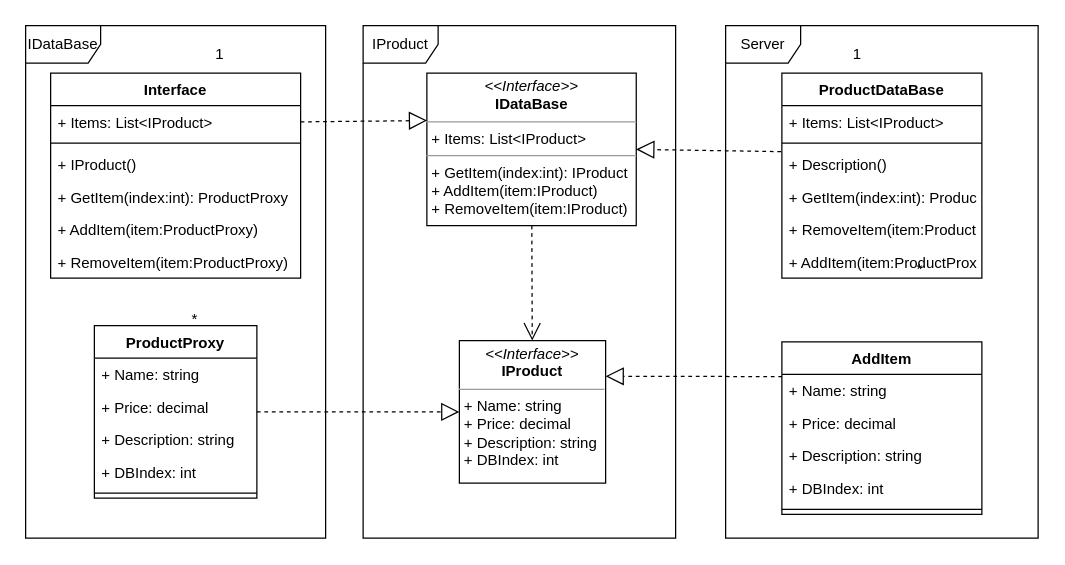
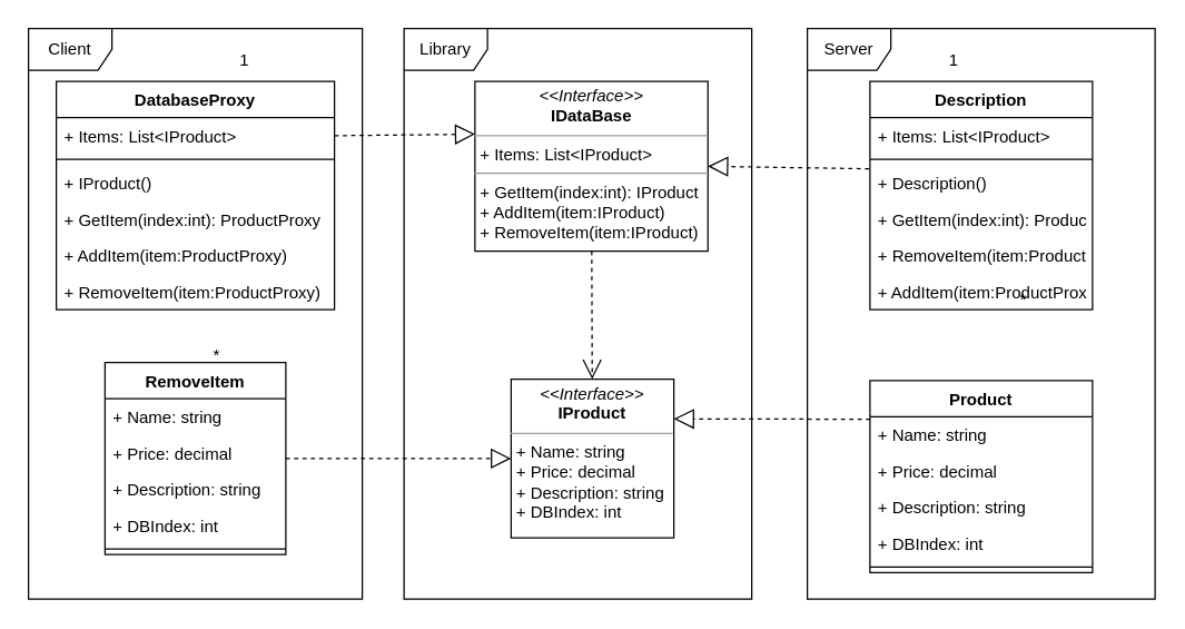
  <mxCell id="0" />
  <mxCell id="1" parent="0" />
  <mxCell id="2" value="Server" style="shape=umlFrame;whiteSpace=wrap;html=1;" parent="1" vertex="1"><mxGeometry x="580" y="20" width="250" height="410" as="geometry" /></mxCell>
- <mxCell id="3" value="IDataBase" style="shape=umlFrame;whiteSpace=wrap;html=1;" parent="1" vertex="1"><mxGeometry x="20" y="20" width="240" height="410" as="geometry" /></mxCell>
- <mxCell id="4" value="IProduct" style="shape=umlFrame;whiteSpace=wrap;html=1;" parent="1" vertex="1"><mxGeometry x="290" y="20" width="250" height="410" as="geometry" /></mxCell>
+ <mxCell id="3" value="Client" style="shape=umlFrame;whiteSpace=wrap;html=1;" parent="1" vertex="1"><mxGeometry x="20" y="20" width="240" height="410" as="geometry" /></mxCell>
+ <mxCell id="4" value="Library" style="shape=umlFrame;whiteSpace=wrap;html=1;" parent="1" vertex="1"><mxGeometry x="290" y="20" width="250" height="410" as="geometry" /></mxCell>
  <mxCell id="5" value="&lt;p style=&quot;margin:0px;margin-top:4px;text-align:center;&quot;&gt;&lt;i&gt;&amp;lt;&amp;lt;Interface&amp;gt;&amp;gt;&lt;/i&gt;&lt;br&gt;&lt;b&gt;IProduct&lt;/b&gt;&lt;/p&gt;&lt;hr size=&quot;1&quot;&gt;&lt;p style=&quot;margin:0px;margin-left:4px;&quot;&gt;+ Name: string&lt;br&gt;+ Price: decimal&lt;/p&gt;&lt;p style=&quot;margin:0px;margin-left:4px;&quot;&gt;+ Description: string&lt;/p&gt;&lt;p style=&quot;margin:0px;margin-left:4px;&quot;&gt;+ DBIndex: int&lt;/p&gt;" style="verticalAlign=top;align=left;overflow=fill;fontSize=12;fontFamily=Helvetica;html=1;" parent="1" vertex="1"><mxGeometry x="367" y="272" width="117" height="114" as="geometry" /></mxCell>
- <mxCell id="6" value="Interface" style="swimlane;fontStyle=1;align=center;verticalAlign=top;childLayout=stackLayout;horizontal=1;startSize=26;horizontalStack=0;resizeParent=1;resizeParentMax=0;resizeLast=0;collapsible=1;marginBottom=0;" parent="1" vertex="1"><mxGeometry x="40" y="58" width="200" height="164" as="geometry" /></mxCell>
+ <mxCell id="6" value="DatabaseProxy" style="swimlane;fontStyle=1;align=center;verticalAlign=top;childLayout=stackLayout;horizontal=1;startSize=26;horizontalStack=0;resizeParent=1;resizeParentMax=0;resizeLast=0;collapsible=1;marginBottom=0;" parent="1" vertex="1"><mxGeometry x="40" y="58" width="200" height="164" as="geometry" /></mxCell>
  <mxCell id="7" value="+ Items: List&lt;IProduct&gt;" style="text;strokeColor=none;fillColor=none;align=left;verticalAlign=top;spacingLeft=4;spacingRight=4;overflow=hidden;rotatable=0;points=[[0,0.5],[1,0.5]];portConstraint=eastwest;" parent="6" vertex="1"><mxGeometry y="26" width="200" height="26" as="geometry" /></mxCell>
  <mxCell id="8" value="" style="line;strokeWidth=1;fillColor=none;align=left;verticalAlign=middle;spacingTop=-1;spacingLeft=3;spacingRight=3;rotatable=0;labelPosition=right;points=[];portConstraint=eastwest;strokeColor=inherit;" parent="6" vertex="1"><mxGeometry y="52" width="200" height="8" as="geometry" /></mxCell>
  <mxCell id="9" value="+ IProduct()" style="text;strokeColor=none;fillColor=none;align=left;verticalAlign=top;spacingLeft=4;spacingRight=4;overflow=hidden;rotatable=0;points=[[0,0.5],[1,0.5]];portConstraint=eastwest;" parent="6" vertex="1"><mxGeometry y="60" width="200" height="26" as="geometry" /></mxCell>
  <mxCell id="10" value="+ GetItem(index:int): ProductProxy" style="text;strokeColor=none;fillColor=none;align=left;verticalAlign=top;spacingLeft=4;spacingRight=4;overflow=hidden;rotatable=0;points=[[0,0.5],[1,0.5]];portConstraint=eastwest;" parent="6" vertex="1"><mxGeometry y="86" width="200" height="26" as="geometry" /></mxCell>
  <mxCell id="11" value="+ AddItem(item:ProductProxy)" style="text;strokeColor=none;fillColor=none;align=left;verticalAlign=top;spacingLeft=4;spacingRight=4;overflow=hidden;rotatable=0;points=[[0,0.5],[1,0.5]];portConstraint=eastwest;" parent="6" vertex="1"><mxGeometry y="112" width="200" height="26" as="geometry" /></mxCell>
  <mxCell id="12" value="+ RemoveItem(item:ProductProxy)" style="text;strokeColor=none;fillColor=none;align=left;verticalAlign=top;spacingLeft=4;spacingRight=4;overflow=hidden;rotatable=0;points=[[0,0.5],[1,0.5]];portConstraint=eastwest;" parent="6" vertex="1"><mxGeometry y="138" width="200" height="26" as="geometry" /></mxCell>
- <mxCell id="13" value="ProductDataBase" style="swimlane;fontStyle=1;align=center;verticalAlign=top;childLayout=stackLayout;horizontal=1;startSize=26;horizontalStack=0;resizeParent=1;resizeParentMax=0;resizeLast=0;collapsible=1;marginBottom=0;" parent="1" vertex="1"><mxGeometry x="625" y="58" width="160" height="164" as="geometry" /></mxCell>
+ <mxCell id="13" value="Description" style="swimlane;fontStyle=1;align=center;verticalAlign=top;childLayout=stackLayout;horizontal=1;startSize=26;horizontalStack=0;resizeParent=1;resizeParentMax=0;resizeLast=0;collapsible=1;marginBottom=0;" parent="1" vertex="1"><mxGeometry x="625" y="58" width="160" height="164" as="geometry" /></mxCell>
  <mxCell id="14" value="+ Items: List&lt;IProduct&gt;" style="text;strokeColor=none;fillColor=none;align=left;verticalAlign=top;spacingLeft=4;spacingRight=4;overflow=hidden;rotatable=0;points=[[0,0.5],[1,0.5]];portConstraint=eastwest;" parent="13" vertex="1"><mxGeometry y="26" width="160" height="26" as="geometry" /></mxCell>
  <mxCell id="15" value="" style="line;strokeWidth=1;fillColor=none;align=left;verticalAlign=middle;spacingTop=-1;spacingLeft=3;spacingRight=3;rotatable=0;labelPosition=right;points=[];portConstraint=eastwest;strokeColor=inherit;" parent="13" vertex="1"><mxGeometry y="52" width="160" height="8" as="geometry" /></mxCell>
  <mxCell id="16" value="+ Description()" style="text;strokeColor=none;fillColor=none;align=left;verticalAlign=top;spacingLeft=4;spacingRight=4;overflow=hidden;rotatable=0;points=[[0,0.5],[1,0.5]];portConstraint=eastwest;" parent="13" vertex="1"><mxGeometry y="60" width="160" height="26" as="geometry" /></mxCell>
  <mxCell id="17" value="+ GetItem(index:int): ProductProxy" style="text;strokeColor=none;fillColor=none;align=left;verticalAlign=top;spacingLeft=4;spacingRight=4;overflow=hidden;rotatable=0;points=[[0,0.5],[1,0.5]];portConstraint=eastwest;" parent="13" vertex="1"><mxGeometry y="86" width="160" height="26" as="geometry" /></mxCell>
  <mxCell id="18" value="+ RemoveItem(item:ProductProxy)" style="text;strokeColor=none;fillColor=none;align=left;verticalAlign=top;spacingLeft=4;spacingRight=4;overflow=hidden;rotatable=0;points=[[0,0.5],[1,0.5]];portConstraint=eastwest;" parent="13" vertex="1"><mxGeometry y="112" width="160" height="26" as="geometry" /></mxCell>
  <mxCell id="19" value="+ AddItem(item:ProductProxy)" style="text;strokeColor=none;fillColor=none;align=left;verticalAlign=top;spacingLeft=4;spacingRight=4;overflow=hidden;rotatable=0;points=[[0,0.5],[1,0.5]];portConstraint=eastwest;" parent="13" vertex="1"><mxGeometry y="138" width="160" height="26" as="geometry" /></mxCell>
- <mxCell id="20" value="ProductProxy" style="swimlane;fontStyle=1;align=center;verticalAlign=top;childLayout=stackLayout;horizontal=1;startSize=26;horizontalStack=0;resizeParent=1;resizeParentMax=0;resizeLast=0;collapsible=1;marginBottom=0;" parent="1" vertex="1"><mxGeometry x="75" y="260" width="130" height="138" as="geometry" /></mxCell>
+ <mxCell id="20" value="RemoveItem" style="swimlane;fontStyle=1;align=center;verticalAlign=top;childLayout=stackLayout;horizontal=1;startSize=26;horizontalStack=0;resizeParent=1;resizeParentMax=0;resizeLast=0;collapsible=1;marginBottom=0;" parent="1" vertex="1"><mxGeometry x="75" y="260" width="130" height="138" as="geometry" /></mxCell>
  <mxCell id="21" value="+ Name: string" style="text;strokeColor=none;fillColor=none;align=left;verticalAlign=top;spacingLeft=4;spacingRight=4;overflow=hidden;rotatable=0;points=[[0,0.5],[1,0.5]];portConstraint=eastwest;" parent="20" vertex="1"><mxGeometry y="26" width="130" height="26" as="geometry" /></mxCell>
  <mxCell id="22" value="+ Price: decimal" style="text;strokeColor=none;fillColor=none;align=left;verticalAlign=top;spacingLeft=4;spacingRight=4;overflow=hidden;rotatable=0;points=[[0,0.5],[1,0.5]];portConstraint=eastwest;" parent="20" vertex="1"><mxGeometry y="52" width="130" height="26" as="geometry" /></mxCell>
  <mxCell id="23" value="+ Description: string" style="text;strokeColor=none;fillColor=none;align=left;verticalAlign=top;spacingLeft=4;spacingRight=4;overflow=hidden;rotatable=0;points=[[0,0.5],[1,0.5]];portConstraint=eastwest;" parent="20" vertex="1"><mxGeometry y="78" width="130" height="26" as="geometry" /></mxCell>
  <mxCell id="24" value="+ DBIndex: int" style="text;strokeColor=none;fillColor=none;align=left;verticalAlign=top;spacingLeft=4;spacingRight=4;overflow=hidden;rotatable=0;points=[[0,0.5],[1,0.5]];portConstraint=eastwest;" parent="20" vertex="1"><mxGeometry y="104" width="130" height="26" as="geometry" /></mxCell>
  <mxCell id="25" value="" style="line;strokeWidth=1;fillColor=none;align=left;verticalAlign=middle;spacingTop=-1;spacingLeft=3;spacingRight=3;rotatable=0;labelPosition=right;points=[];portConstraint=eastwest;strokeColor=inherit;" parent="20" vertex="1"><mxGeometry y="130" width="130" height="8" as="geometry" /></mxCell>
- <mxCell id="26" value="AddItem" style="swimlane;fontStyle=1;align=center;verticalAlign=top;childLayout=stackLayout;horizontal=1;startSize=26;horizontalStack=0;resizeParent=1;resizeParentMax=0;resizeLast=0;collapsible=1;marginBottom=0;" parent="1" vertex="1"><mxGeometry x="625" y="273" width="160" height="138" as="geometry" /></mxCell>
+ <mxCell id="26" value="Product" style="swimlane;fontStyle=1;align=center;verticalAlign=top;childLayout=stackLayout;horizontal=1;startSize=26;horizontalStack=0;resizeParent=1;resizeParentMax=0;resizeLast=0;collapsible=1;marginBottom=0;" parent="1" vertex="1"><mxGeometry x="625" y="273" width="160" height="138" as="geometry" /></mxCell>
  <mxCell id="27" value="+ Name: string" style="text;strokeColor=none;fillColor=none;align=left;verticalAlign=top;spacingLeft=4;spacingRight=4;overflow=hidden;rotatable=0;points=[[0,0.5],[1,0.5]];portConstraint=eastwest;" parent="26" vertex="1"><mxGeometry y="26" width="160" height="26" as="geometry" /></mxCell>
  <mxCell id="28" value="+ Price: decimal" style="text;strokeColor=none;fillColor=none;align=left;verticalAlign=top;spacingLeft=4;spacingRight=4;overflow=hidden;rotatable=0;points=[[0,0.5],[1,0.5]];portConstraint=eastwest;" parent="26" vertex="1"><mxGeometry y="52" width="160" height="26" as="geometry" /></mxCell>
  <mxCell id="29" value="+ Description: string" style="text;strokeColor=none;fillColor=none;align=left;verticalAlign=top;spacingLeft=4;spacingRight=4;overflow=hidden;rotatable=0;points=[[0,0.5],[1,0.5]];portConstraint=eastwest;" parent="26" vertex="1"><mxGeometry y="78" width="160" height="26" as="geometry" /></mxCell>
  <mxCell id="30" value="+ DBIndex: int" style="text;strokeColor=none;fillColor=none;align=left;verticalAlign=top;spacingLeft=4;spacingRight=4;overflow=hidden;rotatable=0;points=[[0,0.5],[1,0.5]];portConstraint=eastwest;" parent="26" vertex="1"><mxGeometry y="104" width="160" height="26" as="geometry" /></mxCell>
  <mxCell id="31" value="" style="line;strokeWidth=1;fillColor=none;align=left;verticalAlign=middle;spacingTop=-1;spacingLeft=3;spacingRight=3;rotatable=0;labelPosition=right;points=[];portConstraint=eastwest;strokeColor=inherit;" parent="26" vertex="1"><mxGeometry y="130" width="160" height="8" as="geometry" /></mxCell>
  <mxCell id="32" value="&lt;p style=&quot;margin:0px;margin-top:4px;text-align:center;&quot;&gt;&lt;i&gt;&amp;lt;&amp;lt;Interface&amp;gt;&amp;gt;&lt;/i&gt;&lt;br&gt;&lt;b&gt;IDataBase&lt;/b&gt;&lt;/p&gt;&lt;hr size=&quot;1&quot;&gt;&lt;p style=&quot;margin:0px;margin-left:4px;&quot;&gt;+ Items: List&amp;lt;IProduct&amp;gt;&lt;br&gt;&lt;/p&gt;&lt;hr size=&quot;1&quot;&gt;&lt;p style=&quot;margin:0px;margin-left:4px;&quot;&gt;+ GetItem(index:int): IProduct&lt;br&gt;&lt;/p&gt;&lt;p style=&quot;margin:0px;margin-left:4px;&quot;&gt;+ AddItem(item:IProduct)&lt;/p&gt;&lt;p style=&quot;margin:0px;margin-left:4px;&quot;&gt;+ RemoveItem(item:IProduct)&lt;/p&gt;" style="verticalAlign=top;align=left;overflow=fill;fontSize=12;fontFamily=Helvetica;html=1;" parent="1" vertex="1"><mxGeometry x="341" y="58" width="167.5" height="122" as="geometry" /></mxCell>
  <mxCell id="33" value="*" style="text;html=1;align=center;verticalAlign=middle;resizable=0;points=[];autosize=1;strokeColor=none;fillColor=none;" parent="1" vertex="1"><mxGeometry x="720" y="200" width="30" height="30" as="geometry" /></mxCell>
  <mxCell id="34" value="" style="endArrow=open;endSize=12;dashed=1;html=1;rounded=0;" parent="1" source="32" target="5" edge="1"><mxGeometry width="160" relative="1" as="geometry"><mxPoint x="350" y="230" as="sourcePoint" /><mxPoint x="510" y="230" as="targetPoint" /></mxGeometry></mxCell>
  <mxCell id="35" value="" style="endArrow=block;dashed=1;endFill=0;endSize=12;html=1;rounded=0;entryX=1;entryY=0.5;entryDx=0;entryDy=0;exitX=-0.004;exitY=0.108;exitDx=0;exitDy=0;exitPerimeter=0;" parent="1" source="16" target="32" edge="1"><mxGeometry width="160" relative="1" as="geometry"><mxPoint x="380" y="280" as="sourcePoint" /><mxPoint x="550" y="170" as="targetPoint" /></mxGeometry></mxCell>
  <mxCell id="36" value="" style="endArrow=block;dashed=1;endFill=0;endSize=12;html=1;rounded=0;exitX=0.001;exitY=0.069;exitDx=0;exitDy=0;entryX=1;entryY=0.25;entryDx=0;entryDy=0;exitPerimeter=0;" parent="1" source="27" target="5" edge="1"><mxGeometry width="160" relative="1" as="geometry"><mxPoint x="460" y="490" as="sourcePoint" /><mxPoint x="620" y="490" as="targetPoint" /></mxGeometry></mxCell>
  <mxCell id="37" value="" style="endArrow=block;dashed=1;endFill=0;endSize=12;html=1;rounded=0;" parent="1" source="20" target="5" edge="1"><mxGeometry width="160" relative="1" as="geometry"><mxPoint x="380" y="280" as="sourcePoint" /><mxPoint x="540" y="280" as="targetPoint" /></mxGeometry></mxCell>
  <mxCell id="38" value="" style="endArrow=block;dashed=1;endFill=0;endSize=12;html=1;rounded=0;exitX=1;exitY=0.5;exitDx=0;exitDy=0;entryX=0.001;entryY=0.311;entryDx=0;entryDy=0;entryPerimeter=0;" parent="1" source="7" target="32" edge="1"><mxGeometry width="160" relative="1" as="geometry"><mxPoint x="380" y="280" as="sourcePoint" /><mxPoint x="540" y="280" as="targetPoint" /></mxGeometry></mxCell>
  <mxCell id="39" value="*" style="text;html=1;align=center;verticalAlign=middle;resizable=0;points=[];autosize=1;strokeColor=none;fillColor=none;" parent="1" vertex="1"><mxGeometry x="140" y="240" width="30" height="30" as="geometry" /></mxCell>
  <mxCell id="40" value="1" style="text;html=1;align=center;verticalAlign=middle;resizable=0;points=[];autosize=1;strokeColor=none;fillColor=none;" parent="1" vertex="1"><mxGeometry x="160" y="28" width="30" height="30" as="geometry" /></mxCell>
  <mxCell id="41" value="1" style="text;html=1;align=center;verticalAlign=middle;resizable=0;points=[];autosize=1;strokeColor=none;fillColor=none;" parent="1" vertex="1"><mxGeometry x="670" y="28" width="30" height="30" as="geometry" /></mxCell>
